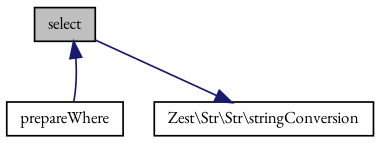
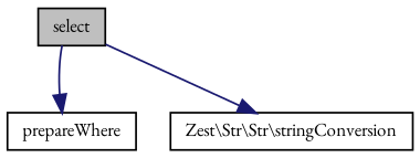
  digraph {
    rankdir=TB
    fontname="EB Garamond"
    node [color=black fillcolor=white fontname="EB Garamond" fontsize=10 shape=record style=filled]
    edge [color=midnightblue fontname="EB Garamond" fontsize=10 labelfontname=Helvetica labelfontsize=10 style=solid]
    n1 [fillcolor=grey75 fontcolor=black height=0.2 label=select width=0.4]
    n2 [height=0.2 label=prepareWhere width=0.4]
    n3 [height=0.2 label="Zest\\Str\\Str\\stringConversion" width=0.4]
-   n2 -> n1
+   n1 -> n2
    n1 -> n3
  }
